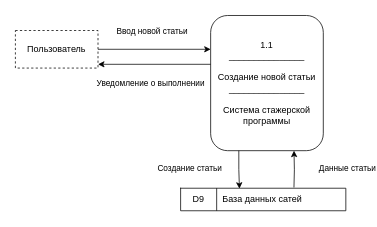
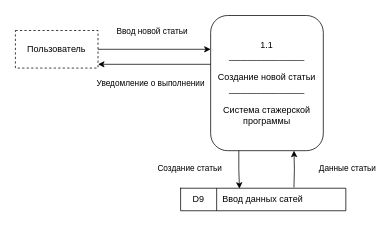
  <mxCell id="0" style=";html=1;" />
  <mxCell id="1" style=";html=1;" parent="0" />
  <mxCell id="2" style="edgeStyle=orthogonalEdgeStyle;rounded=0;orthogonalLoop=1;jettySize=auto;html=1;exitX=0.017;exitY=0.431;exitDx=0;exitDy=0;exitPerimeter=0;" parent="1" source="4" target="7" edge="1"><mxGeometry relative="1" as="geometry"><mxPoint x="270" y="99" as="sourcePoint" /><mxPoint x="140" y="84.5" as="targetPoint" /><Array as="points"><mxPoint x="282" y="85" /></Array></mxGeometry></mxCell>
  <mxCell id="3" value="Уведомление о выполнении" style="edgeLabel;html=1;align=center;verticalAlign=middle;resizable=0;points=[];" parent="2" vertex="1" connectable="0"><mxGeometry x="0.208" y="2" relative="1" as="geometry"><mxPoint x="4" y="23" as="offset" /></mxGeometry></mxCell>
  <mxCell id="4" value="&lt;div&gt;1.1&lt;/div&gt;&lt;div&gt;_______________&lt;/div&gt;&lt;div&gt;&lt;br&gt;&lt;/div&gt;&lt;div&gt;Создание новой статьи&lt;/div&gt;&lt;div&gt;_______________&lt;/div&gt;&lt;div&gt;&lt;br&gt;&lt;/div&gt;Система стажерской программы" style="rounded=1;whiteSpace=wrap;html=1;" parent="1" vertex="1"><mxGeometry x="280" y="20" width="150" height="180" as="geometry" /></mxCell>
  <mxCell id="5" style="edgeStyle=orthogonalEdgeStyle;rounded=0;orthogonalLoop=1;jettySize=auto;html=1;entryX=0;entryY=0.25;entryDx=0;entryDy=0;" parent="1" source="7" target="4" edge="1"><mxGeometry relative="1" as="geometry" /></mxCell>
  <mxCell id="6" value="Ввод новой статьи" style="edgeLabel;html=1;align=center;verticalAlign=middle;resizable=0;points=[];" parent="5" vertex="1" connectable="0"><mxGeometry x="-0.18" y="1" relative="1" as="geometry"><mxPoint x="9" y="-24" as="offset" /></mxGeometry></mxCell>
  <mxCell id="7" value="Пользователь" style="html=1;whiteSpace=wrap;dashed=1;" parent="1" vertex="1"><mxGeometry x="20" y="40" width="110" height="50" as="geometry" /></mxCell>
  <mxCell id="8" value="" style="shape=table;startSize=0;container=1;collapsible=0;childLayout=tableLayout;fixedRows=1;rowLines=0;fontStyle=0;strokeColor=default;fontSize=16;" parent="1" vertex="1"><mxGeometry x="240" y="250" width="220" height="30" as="geometry" /></mxCell>
  <mxCell id="9" value="" style="shape=tableRow;horizontal=0;startSize=0;swimlaneHead=0;swimlaneBody=0;top=0;left=0;bottom=0;right=0;collapsible=0;dropTarget=0;fillColor=none;points=[[0,0.5],[1,0.5]];portConstraint=eastwest;strokeColor=inherit;fontSize=10;" parent="8" vertex="1"><mxGeometry width="220" height="30" as="geometry" /></mxCell>
  <mxCell id="10" value="D9" style="shape=partialRectangle;html=1;whiteSpace=wrap;connectable=0;fillColor=none;top=0;left=0;bottom=0;right=0;overflow=hidden;pointerEvents=1;strokeColor=inherit;fontSize=12;" parent="9" vertex="1"><mxGeometry width="48" height="30" as="geometry"><mxRectangle width="48" height="30" as="alternateBounds" /></mxGeometry></mxCell>
- <mxCell id="11" value="База данных сатей" style="shape=partialRectangle;html=1;whiteSpace=wrap;connectable=0;fillColor=none;top=0;left=0;bottom=0;right=0;align=left;spacingLeft=6;overflow=hidden;strokeColor=inherit;fontSize=12;" parent="9" vertex="1"><mxGeometry x="48" width="172" height="30" as="geometry"><mxRectangle width="172" height="30" as="alternateBounds" /></mxGeometry></mxCell>
+ <mxCell id="11" value="Ввод данных сатей" style="shape=partialRectangle;html=1;whiteSpace=wrap;connectable=0;fillColor=none;top=0;left=0;bottom=0;right=0;align=left;spacingLeft=6;overflow=hidden;strokeColor=inherit;fontSize=12;" parent="9" vertex="1"><mxGeometry x="48" width="172" height="30" as="geometry"><mxRectangle width="172" height="30" as="alternateBounds" /></mxGeometry></mxCell>
  <mxCell id="12" style="edgeStyle=orthogonalEdgeStyle;rounded=0;orthogonalLoop=1;jettySize=auto;html=1;exitX=0.25;exitY=1;exitDx=0;exitDy=0;entryX=0.356;entryY=0.021;entryDx=0;entryDy=0;entryPerimeter=0;" parent="1" source="4" target="9" edge="1"><mxGeometry relative="1" as="geometry"><Array as="points"><mxPoint x="318" y="225" /><mxPoint x="318" y="225" /></Array></mxGeometry></mxCell>
  <mxCell id="13" value="Создание статьи" style="edgeLabel;html=1;align=center;verticalAlign=middle;resizable=0;points=[];" parent="12" vertex="1" connectable="0"><mxGeometry x="-0.113" y="-1" relative="1" as="geometry"><mxPoint x="-65" as="offset" /></mxGeometry></mxCell>
  <mxCell id="14" style="edgeStyle=orthogonalEdgeStyle;rounded=0;orthogonalLoop=1;jettySize=auto;html=1;entryX=0.686;entryY=-0.033;entryDx=0;entryDy=0;entryPerimeter=0;startArrow=classic;startFill=1;endArrow=none;" parent="1" target="9" edge="1"><mxGeometry relative="1" as="geometry"><mxPoint x="391" y="200" as="sourcePoint" /></mxGeometry></mxCell>
  <mxCell id="15" value="Данные статьи" style="edgeLabel;html=1;align=center;verticalAlign=middle;resizable=0;points=[];" parent="14" vertex="1" connectable="0"><mxGeometry x="-0.085" y="-1" relative="1" as="geometry"><mxPoint x="71" as="offset" /></mxGeometry></mxCell>
